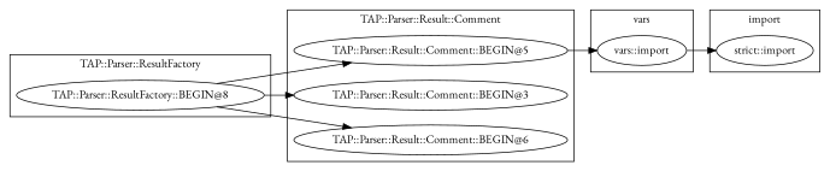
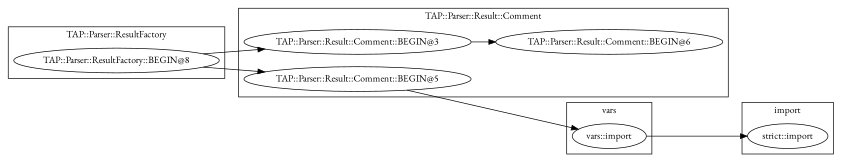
  digraph {
    fontname="EB Garamond"
    rankdir=LR
    node [fontname="EB Garamond"]
    edge [fontname="EB Garamond"]
    "vars::import"
    "TAP::Parser::ResultFactory::BEGIN@8"
    "strict::import"
    "TAP::Parser::Result::Comment::BEGIN@5"
    "TAP::Parser::Result::Comment::BEGIN@3"
    "TAP::Parser::Result::Comment::BEGIN@6"
    subgraph cluster_1 {
      label=vars
      "vars::import"
    }
    subgraph cluster_2 {
      label="TAP::Parser::ResultFactory"
      "TAP::Parser::ResultFactory::BEGIN@8"
    }
    subgraph cluster_3 {
      label=import
      "strict::import"
    }
    subgraph cluster_4 {
      label="TAP::Parser::Result::Comment"
      "TAP::Parser::Result::Comment::BEGIN@5"
      "TAP::Parser::Result::Comment::BEGIN@3"
      "TAP::Parser::Result::Comment::BEGIN@6"
    }
    "vars::import" -> "strict::import"
    "TAP::Parser::ResultFactory::BEGIN@8" -> "TAP::Parser::Result::Comment::BEGIN@5"
    "TAP::Parser::ResultFactory::BEGIN@8" -> "TAP::Parser::Result::Comment::BEGIN@3"
-   "TAP::Parser::ResultFactory::BEGIN@8" -> "TAP::Parser::Result::Comment::BEGIN@6"
+   "TAP::Parser::Result::Comment::BEGIN@3" -> "TAP::Parser::Result::Comment::BEGIN@6"
    "TAP::Parser::Result::Comment::BEGIN@5" -> "vars::import"
  }
